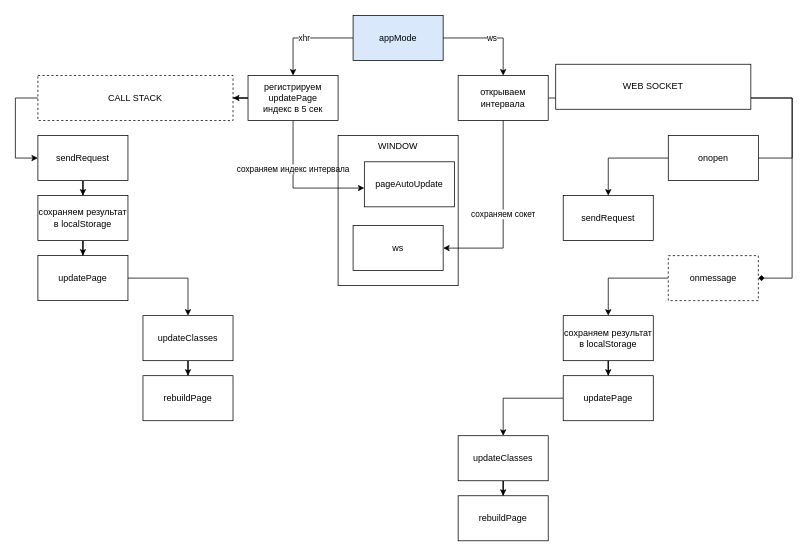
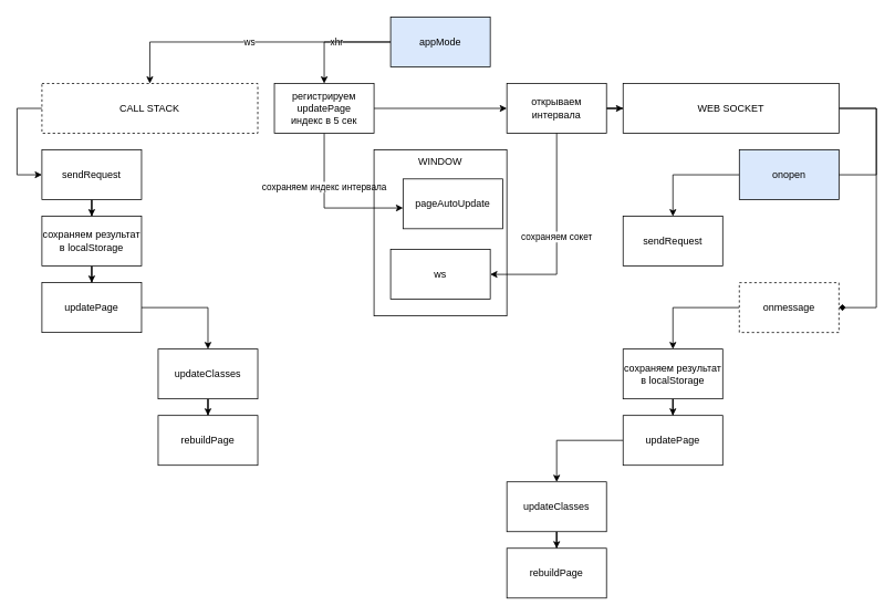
  <mxCell id="0" />
  <mxCell id="1" parent="0" />
  <mxCell id="2" value="xhr" style="edgeStyle=orthogonalEdgeStyle;rounded=0;orthogonalLoop=1;jettySize=auto;html=1;" parent="1" source="4" target="7" edge="1"><mxGeometry relative="1" as="geometry" /></mxCell>
- <mxCell id="3" value="ws" style="edgeStyle=orthogonalEdgeStyle;rounded=0;orthogonalLoop=1;jettySize=auto;html=1;" parent="1" source="4" target="9" edge="1"><mxGeometry relative="1" as="geometry" /></mxCell>
+ <mxCell id="3" value="ws" style="edgeStyle=orthogonalEdgeStyle;rounded=0;orthogonalLoop=1;jettySize=auto;html=1;" parent="1" source="4" target="12" edge="1"><mxGeometry relative="1" as="geometry" /></mxCell>
  <mxCell id="4" value="appMode" style="rounded=0;whiteSpace=wrap;html=1;fillColor=#dae8fc;" parent="1" vertex="1"><mxGeometry x="470" y="20" width="120" height="60" as="geometry" /></mxCell>
- <mxCell id="5" value="" style="edgeStyle=orthogonalEdgeStyle;rounded=0;orthogonalLoop=1;jettySize=auto;html=1;" parent="1" source="7" target="12" edge="1"><mxGeometry relative="1" as="geometry" /></mxCell>
+ <mxCell id="5" value="" style="edgeStyle=orthogonalEdgeStyle;rounded=0;orthogonalLoop=1;jettySize=auto;html=1;" parent="1" source="7" target="9" edge="1"><mxGeometry relative="1" as="geometry" /></mxCell>
  <mxCell id="6" value="сохраняем индекс интервала" style="edgeStyle=orthogonalEdgeStyle;rounded=0;orthogonalLoop=1;jettySize=auto;html=1;" parent="1" source="7" target="38" edge="1"><mxGeometry x="-0.294" relative="1" as="geometry"><Array as="points"><mxPoint x="390" y="250" /></Array><mxPoint as="offset" /></mxGeometry></mxCell>
  <mxCell id="7" value="регистрируем updatePage&lt;br&gt;индекс в 5 сек" style="rounded=0;whiteSpace=wrap;html=1;" parent="1" vertex="1"><mxGeometry x="330" y="100" width="120" height="60" as="geometry" /></mxCell>
  <mxCell id="8" value="" style="edgeStyle=orthogonalEdgeStyle;rounded=0;orthogonalLoop=1;jettySize=auto;html=1;" parent="1" source="9" target="26" edge="1"><mxGeometry relative="1" as="geometry" /></mxCell>
  <mxCell id="9" value="открываем интервала" style="rounded=0;whiteSpace=wrap;html=1;" parent="1" vertex="1"><mxGeometry x="610" y="100" width="120" height="60" as="geometry" /></mxCell>
  <mxCell id="10" value="сохраняем сокет" style="rounded=0;orthogonalLoop=1;jettySize=auto;html=1;edgeStyle=orthogonalEdgeStyle;" parent="1" source="9" target="39" edge="1"><mxGeometry relative="1" as="geometry"><Array as="points"><mxPoint x="670" y="330" /></Array></mxGeometry></mxCell>
  <mxCell id="11" style="edgeStyle=orthogonalEdgeStyle;rounded=0;orthogonalLoop=1;jettySize=auto;html=1;" parent="1" source="12" target="14" edge="1"><mxGeometry relative="1" as="geometry"><Array as="points"><mxPoint x="20" y="130" /><mxPoint x="20" y="210" /></Array></mxGeometry></mxCell>
  <mxCell id="12" value="CALL STACK" style="rounded=0;whiteSpace=wrap;html=1;dashed=1;" parent="1" vertex="1"><mxGeometry x="50" y="100" width="260" height="60" as="geometry" /></mxCell>
  <mxCell id="13" value="" style="edgeStyle=orthogonalEdgeStyle;rounded=0;orthogonalLoop=1;jettySize=auto;html=1;" parent="1" source="14" target="16" edge="1"><mxGeometry relative="1" as="geometry" /></mxCell>
  <mxCell id="14" value="sendRequest" style="rounded=0;whiteSpace=wrap;html=1;" parent="1" vertex="1"><mxGeometry x="50" y="180" width="120" height="60" as="geometry" /></mxCell>
  <mxCell id="15" style="edgeStyle=orthogonalEdgeStyle;rounded=0;orthogonalLoop=1;jettySize=auto;html=1;" parent="1" source="16" target="21" edge="1"><mxGeometry relative="1" as="geometry" /></mxCell>
  <mxCell id="16" value="сохраняем результат в localStorage" style="rounded=0;whiteSpace=wrap;html=1;" parent="1" vertex="1"><mxGeometry x="50" y="260" width="120" height="60" as="geometry" /></mxCell>
  <mxCell id="17" value="" style="edgeStyle=orthogonalEdgeStyle;rounded=0;orthogonalLoop=1;jettySize=auto;html=1;" parent="1" source="18" target="19" edge="1"><mxGeometry relative="1" as="geometry" /></mxCell>
  <mxCell id="18" value="updateClasses" style="rounded=0;whiteSpace=wrap;html=1;" parent="1" vertex="1"><mxGeometry x="190" y="420" width="120" height="60" as="geometry" /></mxCell>
  <mxCell id="19" value="rebuildPage" style="rounded=0;whiteSpace=wrap;html=1;" parent="1" vertex="1"><mxGeometry x="190" y="500" width="120" height="60" as="geometry" /></mxCell>
  <mxCell id="20" style="edgeStyle=orthogonalEdgeStyle;rounded=0;orthogonalLoop=1;jettySize=auto;html=1;" parent="1" source="21" target="18" edge="1"><mxGeometry relative="1" as="geometry" /></mxCell>
  <mxCell id="21" value="updatePage" style="rounded=0;whiteSpace=wrap;html=1;" parent="1" vertex="1"><mxGeometry x="50" y="340" width="120" height="60" as="geometry" /></mxCell>
  <mxCell id="22" style="edgeStyle=orthogonalEdgeStyle;rounded=0;orthogonalLoop=1;jettySize=auto;html=1;" parent="1" source="23" target="34" edge="1"><mxGeometry relative="1" as="geometry" /></mxCell>
- <mxCell id="23" value="onopen" style="rounded=0;whiteSpace=wrap;html=1;" parent="1" vertex="1"><mxGeometry x="890" y="180" width="120" height="60" as="geometry" /></mxCell>
+ <mxCell id="23" value="onopen" style="rounded=0;whiteSpace=wrap;html=1;fillColor=#dae8fc;" parent="1" vertex="1"><mxGeometry x="890" y="180" width="120" height="60" as="geometry" /></mxCell>
  <mxCell id="24" style="edgeStyle=orthogonalEdgeStyle;rounded=0;orthogonalLoop=1;jettySize=auto;html=1;endArrow=none;" parent="1" source="26" target="23" edge="1"><mxGeometry relative="1" as="geometry"><Array as="points"><mxPoint x="1055.06" y="130" /><mxPoint x="1055.06" y="210" /></Array></mxGeometry></mxCell>
  <mxCell id="25" style="edgeStyle=orthogonalEdgeStyle;rounded=0;orthogonalLoop=1;jettySize=auto;html=1;endArrow=diamond;" parent="1" source="26" target="28" edge="1"><mxGeometry relative="1" as="geometry"><Array as="points"><mxPoint x="1055" y="130" /><mxPoint x="1055" y="370" /></Array></mxGeometry></mxCell>
- <mxCell id="26" value="WEB SOCKET" style="rounded=0;whiteSpace=wrap;html=1;" parent="1" vertex="1"><mxGeometry x="740" y="85" width="260" height="60" as="geometry" /></mxCell>
+ <mxCell id="26" value="WEB SOCKET" style="rounded=0;whiteSpace=wrap;html=1;" parent="1" vertex="1"><mxGeometry x="750" y="100" width="260" height="60" as="geometry" /></mxCell>
  <mxCell id="27" style="edgeStyle=orthogonalEdgeStyle;rounded=0;orthogonalLoop=1;jettySize=auto;html=1;" parent="1" source="28" target="30" edge="1"><mxGeometry relative="1" as="geometry" /></mxCell>
  <mxCell id="28" value="onmessage" style="rounded=0;whiteSpace=wrap;html=1;dashed=1;" parent="1" vertex="1"><mxGeometry x="890" y="340" width="120" height="60" as="geometry" /></mxCell>
  <mxCell id="29" value="" style="edgeStyle=orthogonalEdgeStyle;rounded=0;orthogonalLoop=1;jettySize=auto;html=1;" parent="1" source="30" target="37" edge="1"><mxGeometry relative="1" as="geometry" /></mxCell>
  <mxCell id="30" value="сохраняем результат в localStorage" style="rounded=0;whiteSpace=wrap;html=1;" parent="1" vertex="1"><mxGeometry x="750" y="420" width="120" height="60" as="geometry" /></mxCell>
  <mxCell id="31" value="" style="edgeStyle=orthogonalEdgeStyle;rounded=0;orthogonalLoop=1;jettySize=auto;html=1;" parent="1" source="32" target="33" edge="1"><mxGeometry relative="1" as="geometry" /></mxCell>
  <mxCell id="32" value="updateClasses" style="rounded=0;whiteSpace=wrap;html=1;" parent="1" vertex="1"><mxGeometry x="610" y="580" width="120" height="60" as="geometry" /></mxCell>
  <mxCell id="33" value="rebuildPage" style="rounded=0;whiteSpace=wrap;html=1;" parent="1" vertex="1"><mxGeometry x="610" y="660" width="120" height="60" as="geometry" /></mxCell>
  <mxCell id="34" value="sendRequest" style="rounded=0;whiteSpace=wrap;html=1;" parent="1" vertex="1"><mxGeometry x="750" y="260" width="120" height="60" as="geometry" /></mxCell>
  <mxCell id="35" value="WINDOW" style="rounded=0;whiteSpace=wrap;html=1;verticalAlign=top;fillColor=none;" parent="1" vertex="1"><mxGeometry x="450" y="180" width="160" height="200" as="geometry" /></mxCell>
  <mxCell id="36" style="edgeStyle=orthogonalEdgeStyle;rounded=0;orthogonalLoop=1;jettySize=auto;html=1;" parent="1" source="37" target="32" edge="1"><mxGeometry relative="1" as="geometry" /></mxCell>
  <mxCell id="37" value="updatePage" style="rounded=0;whiteSpace=wrap;html=1;" parent="1" vertex="1"><mxGeometry x="750" y="500" width="120" height="60" as="geometry" /></mxCell>
  <mxCell id="38" value="pageAutoUpdate" style="rounded=0;whiteSpace=wrap;html=1;" parent="1" vertex="1"><mxGeometry x="485" y="215" width="120" height="60" as="geometry" /></mxCell>
  <mxCell id="39" value="ws" style="rounded=0;whiteSpace=wrap;html=1;" parent="1" vertex="1"><mxGeometry x="470" y="300" width="120" height="60" as="geometry" /></mxCell>
